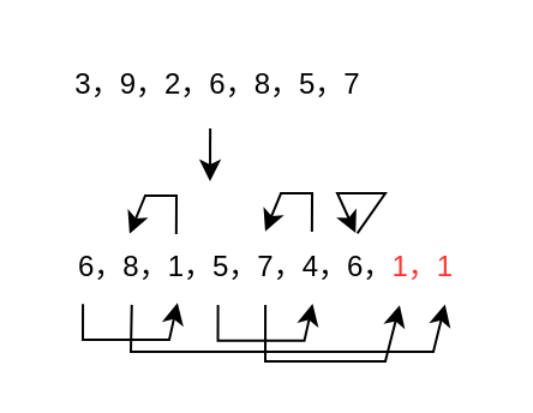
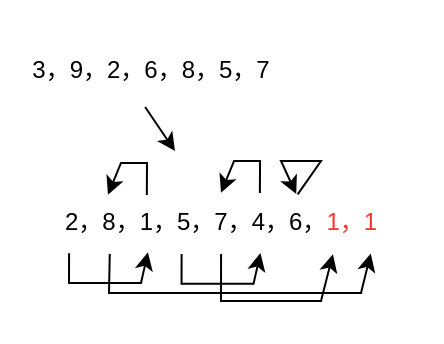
  <mxCell id="0" />
  <mxCell id="1" parent="0" />
- <mxCell id="2" value="3，9，2，6，8，5，7" style="text;html=1;align=center;verticalAlign=middle;resizable=0;points=[];autosize=1;strokeColor=none;fillColor=none;" vertex="1" parent="1"><mxGeometry x="20" y="20" width="140" height="30" as="geometry" /></mxCell>
+ <mxCell id="2" value="3，9，2，6，8，5，7" style="text;html=1;align=center;verticalAlign=middle;resizable=0;points=[];autosize=1;strokeColor=none;fillColor=none;" vertex="1" parent="1"><mxGeometry x="5" y="20" width="140" height="30" as="geometry" /></mxCell>
  <mxCell id="3" value="" style="endArrow=classic;html=1;rounded=0;exitX=0.479;exitY=1.1;exitDx=0;exitDy=0;exitPerimeter=0;" edge="1" parent="1" source="2"><mxGeometry width="50" height="50" relative="1" as="geometry"><mxPoint x="410" y="375" as="sourcePoint" /><mxPoint x="87" y="75" as="targetPoint" /></mxGeometry></mxCell>
- <mxCell id="4" value="&lt;font style=&quot;font-size: 12px;&quot;&gt;6，8，1，5，7，4，6，&lt;font color=&quot;#ff3333&quot;&gt;1，1&lt;/font&gt;&lt;/font&gt;" style="text;html=1;align=center;verticalAlign=middle;resizable=0;points=[];autosize=1;strokeColor=none;fillColor=none;" vertex="1" parent="1"><mxGeometry x="20" y="95.99" width="180" height="30" as="geometry" /></mxCell>
+ <mxCell id="4" value="&lt;font style=&quot;font-size: 12px;&quot;&gt;2，8，1，5，7，4，6，&lt;font color=&quot;#ff3333&quot;&gt;1，1&lt;/font&gt;&lt;/font&gt;" style="text;html=1;align=center;verticalAlign=middle;resizable=0;points=[];autosize=1;strokeColor=none;fillColor=none;" vertex="1" parent="1"><mxGeometry x="20" y="95.99" width="180" height="30" as="geometry" /></mxCell>
  <mxCell id="5" value="" style="endArrow=classic;html=1;rounded=0;fontSize=12;elbow=vertical;entryX=0.297;entryY=0.987;entryDx=0;entryDy=0;entryPerimeter=0;exitX=0.078;exitY=1.006;exitDx=0;exitDy=0;exitPerimeter=0;" edge="1" parent="1" source="4" target="4"><mxGeometry width="50" height="50" relative="1" as="geometry"><mxPoint x="34" y="120.99" as="sourcePoint" /><mxPoint x="80" y="150.99" as="targetPoint" /><Array as="points"><mxPoint x="34" y="140.99" /><mxPoint x="70" y="140.99" /></Array></mxGeometry></mxCell>
  <mxCell id="6" value="" style="endArrow=classic;html=1;rounded=0;fontSize=12;elbow=vertical;entryX=0.186;entryY=0.029;entryDx=0;entryDy=0;entryPerimeter=0;exitX=0.294;exitY=0.033;exitDx=0;exitDy=0;exitPerimeter=0;" edge="1" parent="1" source="4" target="4"><mxGeometry width="50" height="50" relative="1" as="geometry"><mxPoint x="68" y="100.99" as="sourcePoint" /><mxPoint x="30.2" y="101" as="targetPoint" /><Array as="points"><mxPoint x="73" y="80.99" /><mxPoint x="60" y="80.99" /></Array></mxGeometry></mxCell>
  <mxCell id="7" value="" style="endArrow=classic;html=1;rounded=0;fontSize=12;elbow=vertical;exitX=0.191;exitY=1.015;exitDx=0;exitDy=0;exitPerimeter=0;entryX=0.916;entryY=1.009;entryDx=0;entryDy=0;entryPerimeter=0;" edge="1" parent="1" source="4" target="4"><mxGeometry width="50" height="50" relative="1" as="geometry"><mxPoint x="50" y="126" as="sourcePoint" /><mxPoint x="170" y="125.99" as="targetPoint" /><Array as="points"><mxPoint x="54" y="145.99" /><mxPoint x="180" y="145.99" /></Array></mxGeometry></mxCell>
  <mxCell id="8" value="" style="endArrow=classic;html=1;rounded=0;fontSize=12;elbow=vertical;entryX=0.297;entryY=0.987;entryDx=0;entryDy=0;entryPerimeter=0;exitX=0.078;exitY=1.006;exitDx=0;exitDy=0;exitPerimeter=0;" edge="1" parent="1"><mxGeometry width="50" height="50" relative="1" as="geometry"><mxPoint x="90.31" y="126.56" as="sourcePoint" /><mxPoint x="129.73" y="125.99" as="targetPoint" /><Array as="points"><mxPoint x="90.27" y="141.38" /><mxPoint x="126.27" y="141.38" /></Array></mxGeometry></mxCell>
  <mxCell id="9" value="" style="endArrow=classic;html=1;rounded=0;fontSize=12;elbow=vertical;entryX=0.186;entryY=0.029;entryDx=0;entryDy=0;entryPerimeter=0;exitX=0.294;exitY=0.033;exitDx=0;exitDy=0;exitPerimeter=0;" edge="1" parent="1"><mxGeometry width="50" height="50" relative="1" as="geometry"><mxPoint x="129.44" y="95.99" as="sourcePoint" /><mxPoint x="110" y="95.87" as="targetPoint" /><Array as="points"><mxPoint x="129.52" y="80" /><mxPoint x="116.52" y="80" /></Array></mxGeometry></mxCell>
  <mxCell id="10" value="" style="endArrow=classic;html=1;rounded=0;fontSize=12;elbow=vertical;exitX=0.078;exitY=1.006;exitDx=0;exitDy=0;exitPerimeter=0;entryX=0.811;entryY=1.02;entryDx=0;entryDy=0;entryPerimeter=0;" edge="1" parent="1" target="4"><mxGeometry width="50" height="50" relative="1" as="geometry"><mxPoint x="110.04" y="126.56" as="sourcePoint" /><mxPoint x="170" y="130" as="targetPoint" /><Array as="points"><mxPoint x="110" y="150" /><mxPoint x="160" y="150" /></Array></mxGeometry></mxCell>
  <mxCell id="11" value="" style="endArrow=classic;html=1;rounded=0;fontSize=12;elbow=vertical;entryX=0.709;entryY=0.018;entryDx=0;entryDy=0;entryPerimeter=0;exitX=0.713;exitY=0.024;exitDx=0;exitDy=0;exitPerimeter=0;" edge="1" parent="1" source="4" target="4"><mxGeometry width="50" height="50" relative="1" as="geometry"><mxPoint x="159.92" y="95.99" as="sourcePoint" /><mxPoint x="140.48" y="95.87" as="targetPoint" /><Array as="points"><mxPoint x="160" y="80" /><mxPoint x="140" y="80" /></Array></mxGeometry></mxCell>
